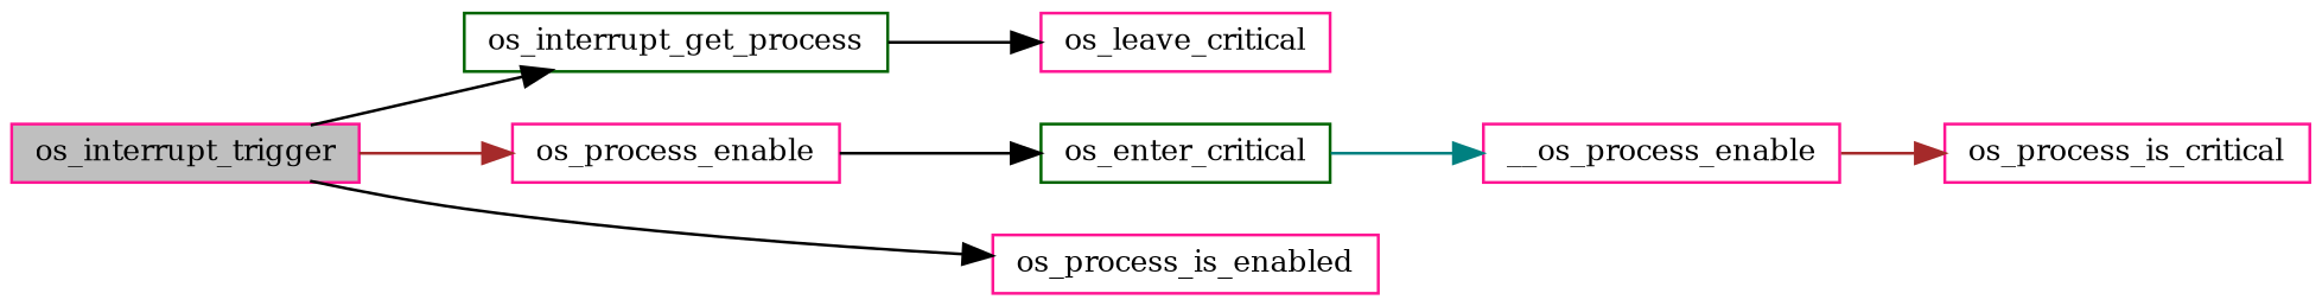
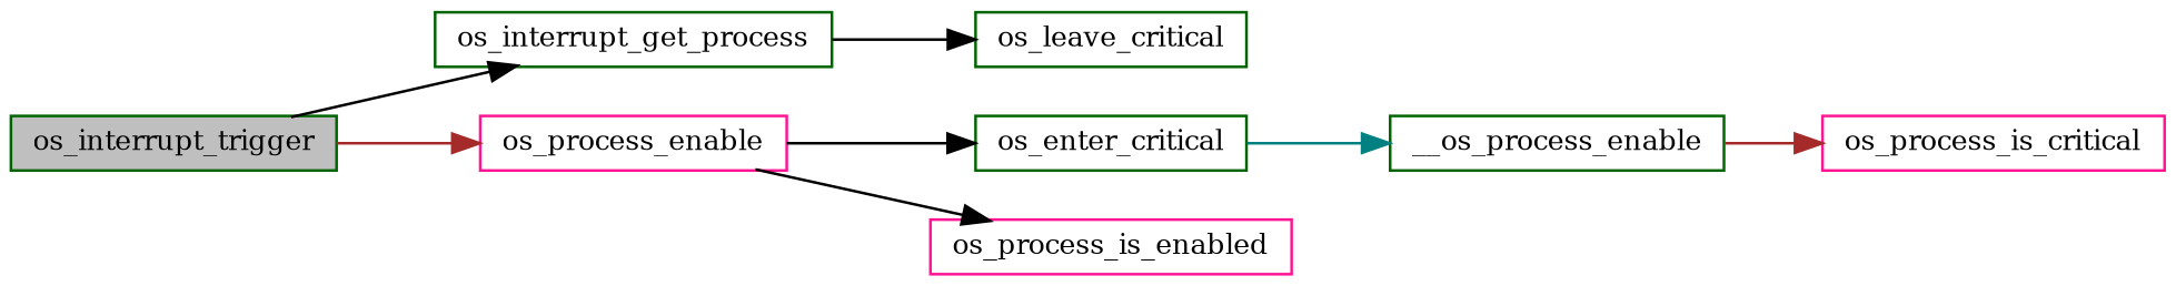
  digraph {
    fontname="DejaVu Serif"
    rankdir=LR
    node [color=deeppink fillcolor=white fontname="DejaVu Serif" fontsize=10 shape=record style=filled]
    edge [color=black fontname="DejaVu Serif" fontsize=10 labelfontname=FreeSans labelfontsize=10 style=solid]
-   n1 [fillcolor=grey75 fontcolor=black height=0.2 label=os_interrupt_trigger width=0.4]
+   n1 [color=darkgreen fillcolor=grey75 fontcolor=black height=0.2 label=os_interrupt_trigger width=0.4]
    n2 [color=darkgreen height=0.2 label=os_interrupt_get_process width=0.4]
    n3 [height=0.2 label=os_process_enable width=0.4]
-   n4 [height=0.2 label=os_leave_critical width=0.4]
+   n4 [color=darkgreen height=0.2 label=os_leave_critical width=0.4]
    n5 [color=darkgreen height=0.2 label=os_enter_critical width=0.4]
    n6 [height=0.2 label=os_process_is_enabled width=0.4]
-   n7 [height=0.2 label=__os_process_enable width=0.4]
+   n7 [color=darkgreen height=0.2 label=__os_process_enable width=0.4]
    n8 [height=0.2 label=os_process_is_critical width=0.4]
    n1 -> n2
    n1 -> n3 [color=brown]
    n2 -> n4
    n3 -> n5
-   n1 -> n6
+   n3 -> n6
    n5 -> n7 [color=teal]
    n7 -> n8 [color=brown]
  }
